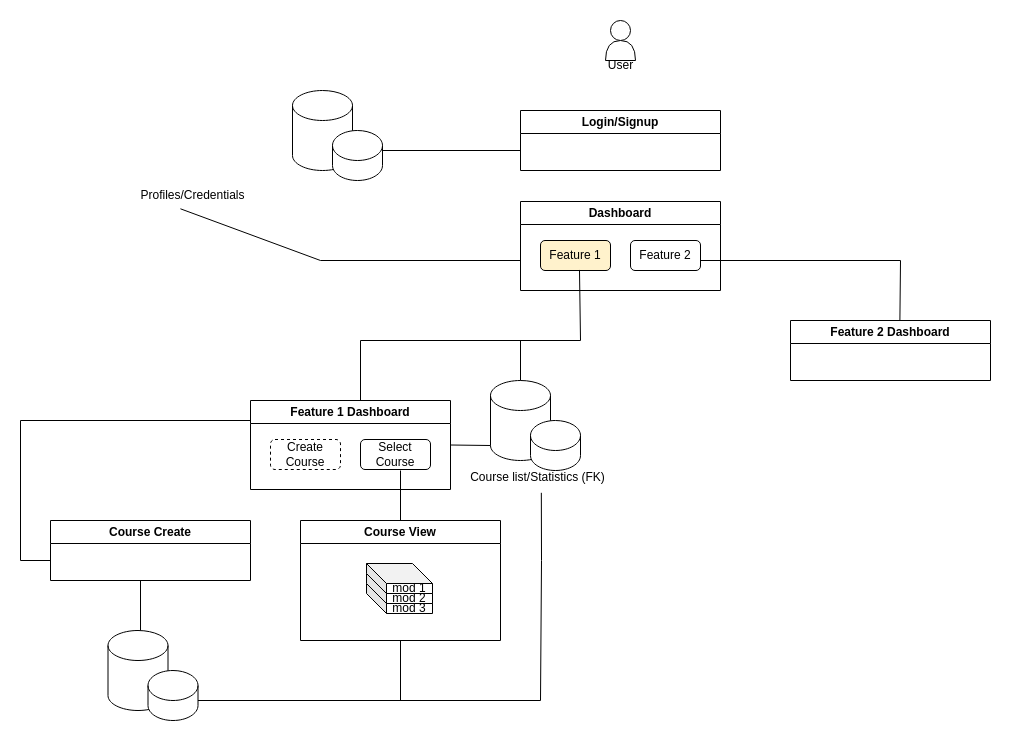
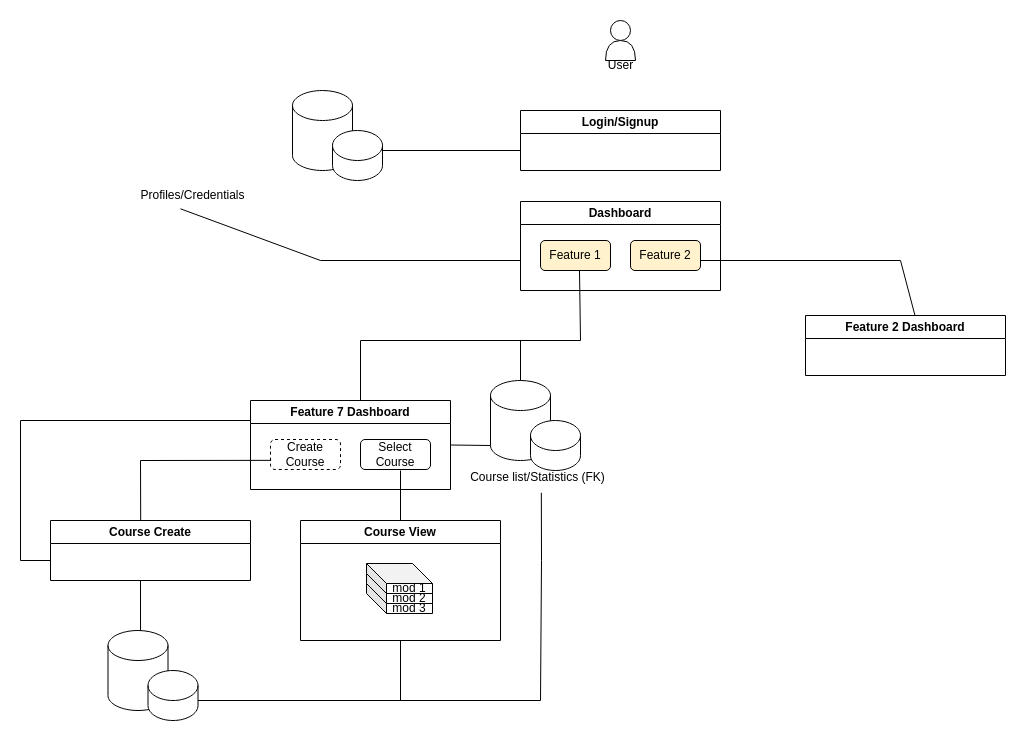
  <mxCell id="0" />
  <mxCell id="1" parent="0" />
  <mxCell id="2" value="" style="ellipse;whiteSpace=wrap;html=1;aspect=fixed;" vertex="1" parent="1"><mxGeometry x="610" y="20" width="20" height="20" as="geometry" /></mxCell>
  <mxCell id="3" value="" style="shape=or;whiteSpace=wrap;html=1;rotation=-90;" vertex="1" parent="1"><mxGeometry x="610" y="35" width="20" height="30" as="geometry" /></mxCell>
  <mxCell id="4" value="User" style="text;html=1;align=center;verticalAlign=middle;resizable=0;points=[];autosize=1;strokeColor=none;fillColor=none;" vertex="1" parent="1"><mxGeometry x="595" y="50" width="50" height="30" as="geometry" /></mxCell>
  <mxCell id="5" value="Login/Signup" style="swimlane;whiteSpace=wrap;html=1;" vertex="1" parent="1"><mxGeometry x="520" y="110" width="200" height="60" as="geometry" /></mxCell>
  <mxCell id="6" value="" style="shape=cylinder3;whiteSpace=wrap;html=1;boundedLbl=1;backgroundOutline=1;size=15;" vertex="1" parent="1"><mxGeometry x="292" y="90" width="60" height="80" as="geometry" /></mxCell>
  <mxCell id="7" value="" style="shape=cylinder3;whiteSpace=wrap;html=1;boundedLbl=1;backgroundOutline=1;size=15;" vertex="1" parent="1"><mxGeometry x="332" y="130" width="50" height="50" as="geometry" /></mxCell>
  <mxCell id="8" value="Profiles/Credentials" style="text;html=1;align=center;verticalAlign=middle;resizable=0;points=[];autosize=1;strokeColor=none;fillColor=none;" vertex="1" parent="1"><mxGeometry x="127" y="180" width="130" height="30" as="geometry" /></mxCell>
  <mxCell id="9" value="Dashboard" style="swimlane;whiteSpace=wrap;html=1;" vertex="1" parent="1"><mxGeometry x="520" y="201" width="200" height="89" as="geometry" /></mxCell>
  <mxCell id="10" value="Feature 1" style="rounded=1;whiteSpace=wrap;html=1;fillColor=#fff2cc;" vertex="1" parent="9"><mxGeometry x="20" y="39" width="70" height="30" as="geometry" /></mxCell>
- <mxCell id="11" value="Feature 2" style="rounded=1;whiteSpace=wrap;html=1;" vertex="1" parent="9"><mxGeometry x="110" y="39" width="70" height="30" as="geometry" /></mxCell>
- <mxCell id="12" value="Feature 2 Dashboard" style="swimlane;whiteSpace=wrap;html=1;" vertex="1" parent="1"><mxGeometry x="790" y="320" width="200" height="60" as="geometry" /></mxCell>
+ <mxCell id="11" value="Feature 2" style="rounded=1;whiteSpace=wrap;html=1;fillColor=#fff2cc;" vertex="1" parent="9"><mxGeometry x="110" y="39" width="70" height="30" as="geometry" /></mxCell>
+ <mxCell id="12" value="Feature 2 Dashboard" style="swimlane;whiteSpace=wrap;html=1;" vertex="1" parent="1"><mxGeometry x="805" y="315" width="200" height="60" as="geometry" /></mxCell>
  <mxCell id="13" value="" style="shape=cylinder3;whiteSpace=wrap;html=1;boundedLbl=1;backgroundOutline=1;size=15;" vertex="1" parent="1"><mxGeometry x="490" y="380" width="60" height="80" as="geometry" /></mxCell>
  <mxCell id="14" value="" style="shape=cylinder3;whiteSpace=wrap;html=1;boundedLbl=1;backgroundOutline=1;size=15;" vertex="1" parent="1"><mxGeometry x="530" y="420" width="50" height="50" as="geometry" /></mxCell>
  <mxCell id="15" value="Course list/Statistics (FK)" style="text;html=1;align=center;verticalAlign=middle;resizable=0;points=[];autosize=1;strokeColor=none;fillColor=none;" vertex="1" parent="1"><mxGeometry x="457" y="462" width="160" height="30" as="geometry" /></mxCell>
- <mxCell id="16" value="Feature 1 Dashboard" style="swimlane;whiteSpace=wrap;html=1;" vertex="1" parent="1"><mxGeometry x="250" y="400" width="200" height="89" as="geometry" /></mxCell>
+ <mxCell id="16" value="Feature 7 Dashboard" style="swimlane;whiteSpace=wrap;html=1;" vertex="1" parent="1"><mxGeometry x="250" y="400" width="200" height="89" as="geometry" /></mxCell>
  <mxCell id="17" value="Create Course" style="rounded=1;whiteSpace=wrap;html=1;dashed=1;" vertex="1" parent="16"><mxGeometry x="20" y="39" width="70" height="30" as="geometry" /></mxCell>
  <mxCell id="18" value="Select Course" style="rounded=1;whiteSpace=wrap;html=1;" vertex="1" parent="16"><mxGeometry x="110" y="39" width="70" height="30" as="geometry" /></mxCell>
  <mxCell id="19" value="Course Create" style="swimlane;whiteSpace=wrap;html=1;" vertex="1" parent="1"><mxGeometry x="50" y="520" width="200" height="60" as="geometry" /></mxCell>
  <mxCell id="20" value="Course View" style="swimlane;whiteSpace=wrap;html=1;" vertex="1" parent="1"><mxGeometry x="300" y="520" width="200" height="120" as="geometry" /></mxCell>
  <mxCell id="21" value="mod 3" style="shape=cube;whiteSpace=wrap;html=1;boundedLbl=1;backgroundOutline=1;darkOpacity=0.05;darkOpacity2=0.1;" vertex="1" parent="20"><mxGeometry x="66" y="63" width="66" height="30" as="geometry" /></mxCell>
  <mxCell id="22" value="mod 2" style="shape=cube;whiteSpace=wrap;html=1;boundedLbl=1;backgroundOutline=1;darkOpacity=0.05;darkOpacity2=0.1;" vertex="1" parent="20"><mxGeometry x="66" y="53" width="66" height="30" as="geometry" /></mxCell>
  <mxCell id="23" value="mod 1" style="shape=cube;whiteSpace=wrap;html=1;boundedLbl=1;backgroundOutline=1;darkOpacity=0.05;darkOpacity2=0.1;" vertex="1" parent="20"><mxGeometry x="66" y="43" width="66" height="30" as="geometry" /></mxCell>
  <mxCell id="24" value="" style="shape=cylinder3;whiteSpace=wrap;html=1;boundedLbl=1;backgroundOutline=1;size=15;" vertex="1" parent="1"><mxGeometry x="107.5" y="630" width="60" height="80" as="geometry" /></mxCell>
  <mxCell id="25" value="" style="shape=cylinder3;whiteSpace=wrap;html=1;boundedLbl=1;backgroundOutline=1;size=15;" vertex="1" parent="1"><mxGeometry x="147.5" y="670" width="50" height="50" as="geometry" /></mxCell>
  <mxCell id="26" value="" style="endArrow=none;html=1;rounded=0;entryX=0.557;entryY=0.982;entryDx=0;entryDy=0;exitX=0.55;exitY=0;exitDx=0;exitDy=0;exitPerimeter=0;entryPerimeter=0;" edge="1" parent="1" source="16" target="10"><mxGeometry width="50" height="50" relative="1" as="geometry"><mxPoint x="350" y="370" as="sourcePoint" /><mxPoint x="670" y="330" as="targetPoint" /><Array as="points"><mxPoint x="360" y="340" /><mxPoint x="580" y="340" /></Array></mxGeometry></mxCell>
  <mxCell id="27" value="" style="endArrow=none;html=1;rounded=0;exitX=1;exitY=0;exitDx=0;exitDy=20;exitPerimeter=0;" edge="1" parent="1" source="7"><mxGeometry width="50" height="50" relative="1" as="geometry"><mxPoint x="440" y="210" as="sourcePoint" /><mxPoint x="520" y="150" as="targetPoint" /></mxGeometry></mxCell>
  <mxCell id="28" value="" style="endArrow=none;html=1;rounded=0;entryX=0.407;entryY=0.943;entryDx=0;entryDy=0;entryPerimeter=0;" edge="1" parent="1" target="8"><mxGeometry width="50" height="50" relative="1" as="geometry"><mxPoint x="520" y="260" as="sourcePoint" /><mxPoint x="450" y="240" as="targetPoint" /><Array as="points"><mxPoint x="320" y="260" /></Array></mxGeometry></mxCell>
  <mxCell id="29" value="" style="endArrow=none;html=1;rounded=0;exitX=0.5;exitY=0;exitDx=0;exitDy=0;exitPerimeter=0;" edge="1" parent="1" source="13"><mxGeometry width="50" height="50" relative="1" as="geometry"><mxPoint x="490" y="570" as="sourcePoint" /><mxPoint x="520" y="340" as="targetPoint" /></mxGeometry></mxCell>
  <mxCell id="30" value="" style="endArrow=none;html=1;rounded=0;entryX=1;entryY=0.5;entryDx=0;entryDy=0;exitX=0;exitY=1;exitDx=0;exitDy=-15;exitPerimeter=0;" edge="1" parent="1" source="13" target="16"><mxGeometry width="50" height="50" relative="1" as="geometry"><mxPoint x="490" y="610" as="sourcePoint" /><mxPoint x="540" y="560" as="targetPoint" /></mxGeometry></mxCell>
+ <mxCell id="31" value="" style="endArrow=none;html=1;rounded=0;exitX=0.451;exitY=-0.002;exitDx=0;exitDy=0;exitPerimeter=0;entryX=0.009;entryY=0.695;entryDx=0;entryDy=0;entryPerimeter=0;" edge="1" parent="1" source="19" target="17"><mxGeometry width="50" height="50" relative="1" as="geometry"><mxPoint x="140" y="510" as="sourcePoint" /><mxPoint x="300" y="470" as="targetPoint" /><Array as="points"><mxPoint x="140" y="460" /></Array></mxGeometry></mxCell>
  <mxCell id="32" value="" style="endArrow=none;html=1;rounded=0;exitX=0.524;exitY=1.01;exitDx=0;exitDy=0;exitPerimeter=0;entryX=1;entryY=0;entryDx=0;entryDy=30;entryPerimeter=0;" edge="1" parent="1" source="15" target="25"><mxGeometry width="50" height="50" relative="1" as="geometry"><mxPoint x="360" y="610" as="sourcePoint" /><mxPoint x="420" y="560" as="targetPoint" /><Array as="points"><mxPoint x="541" y="560" /><mxPoint x="540" y="700" /></Array></mxGeometry></mxCell>
  <mxCell id="33" value="" style="endArrow=none;html=1;rounded=0;" edge="1" parent="1"><mxGeometry width="50" height="50" relative="1" as="geometry"><mxPoint x="250" y="420" as="sourcePoint" /><mxPoint x="50" y="560" as="targetPoint" /><Array as="points"><mxPoint x="20" y="420" /><mxPoint x="20" y="560" /></Array></mxGeometry></mxCell>
  <mxCell id="34" value="" style="endArrow=none;html=1;rounded=0;exitX=0.542;exitY=-0.004;exitDx=0;exitDy=0;exitPerimeter=0;" edge="1" parent="1" source="24"><mxGeometry width="50" height="50" relative="1" as="geometry"><mxPoint x="140" y="590" as="sourcePoint" /><mxPoint x="140" y="580" as="targetPoint" /></mxGeometry></mxCell>
  <mxCell id="35" value="" style="endArrow=none;html=1;rounded=0;exitX=0.5;exitY=1;exitDx=0;exitDy=0;" edge="1" parent="1" source="20"><mxGeometry width="50" height="50" relative="1" as="geometry"><mxPoint x="250" y="540" as="sourcePoint" /><mxPoint x="400" y="700" as="targetPoint" /></mxGeometry></mxCell>
  <mxCell id="36" value="" style="endArrow=none;html=1;rounded=0;exitX=0.5;exitY=0;exitDx=0;exitDy=0;" edge="1" parent="1" source="20"><mxGeometry width="50" height="50" relative="1" as="geometry"><mxPoint x="250" y="540" as="sourcePoint" /><mxPoint x="400" y="470" as="targetPoint" /></mxGeometry></mxCell>
  <mxCell id="37" value="" style="endArrow=none;html=1;rounded=0;exitX=0.547;exitY=-0.006;exitDx=0;exitDy=0;exitPerimeter=0;" edge="1" parent="1" source="12"><mxGeometry width="50" height="50" relative="1" as="geometry"><mxPoint x="900" y="255" as="sourcePoint" /><mxPoint x="700" y="260" as="targetPoint" /><Array as="points"><mxPoint x="900" y="260" /></Array></mxGeometry></mxCell>
